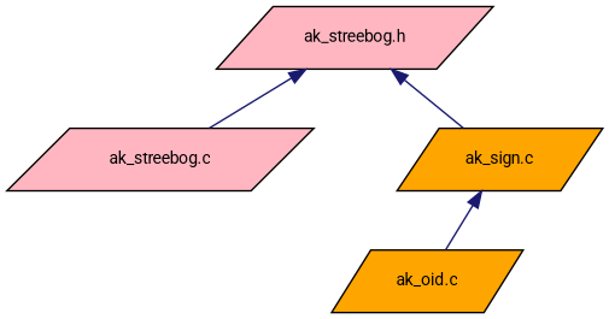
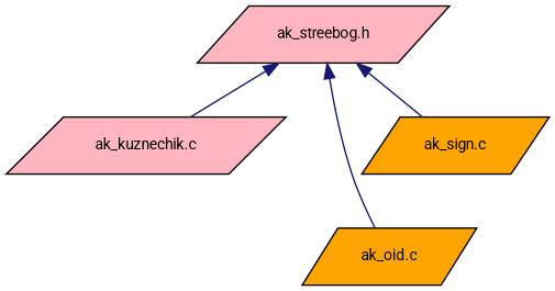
  digraph {
    fontname=Roboto
    node [color=black fillcolor=lightpink fontname=Roboto fontsize=10 shape=parallelogram style=filled]
    edge [color=midnightblue dir=back fontname=Roboto fontsize=10 labelfontname=Helvetica labelfontsize=10 style=solid]
    n1 [fontcolor=black height=0.2 label="ak_streebog.h" width=0.4]
-   n2 [height=0.2 label="ak_streebog.c" width=0.4]
+   n2 [height=0.2 label="ak_kuznechik.c" width=0.4]
    n3 [fillcolor=orange height=0.2 label="ak_oid.c" width=0.4]
    n4 [fillcolor=orange height=0.2 label="ak_sign.c" width=0.4]
    n1 -> n2
-   n4 -> n3
+   n1 -> n3
    n1 -> n4
  }
